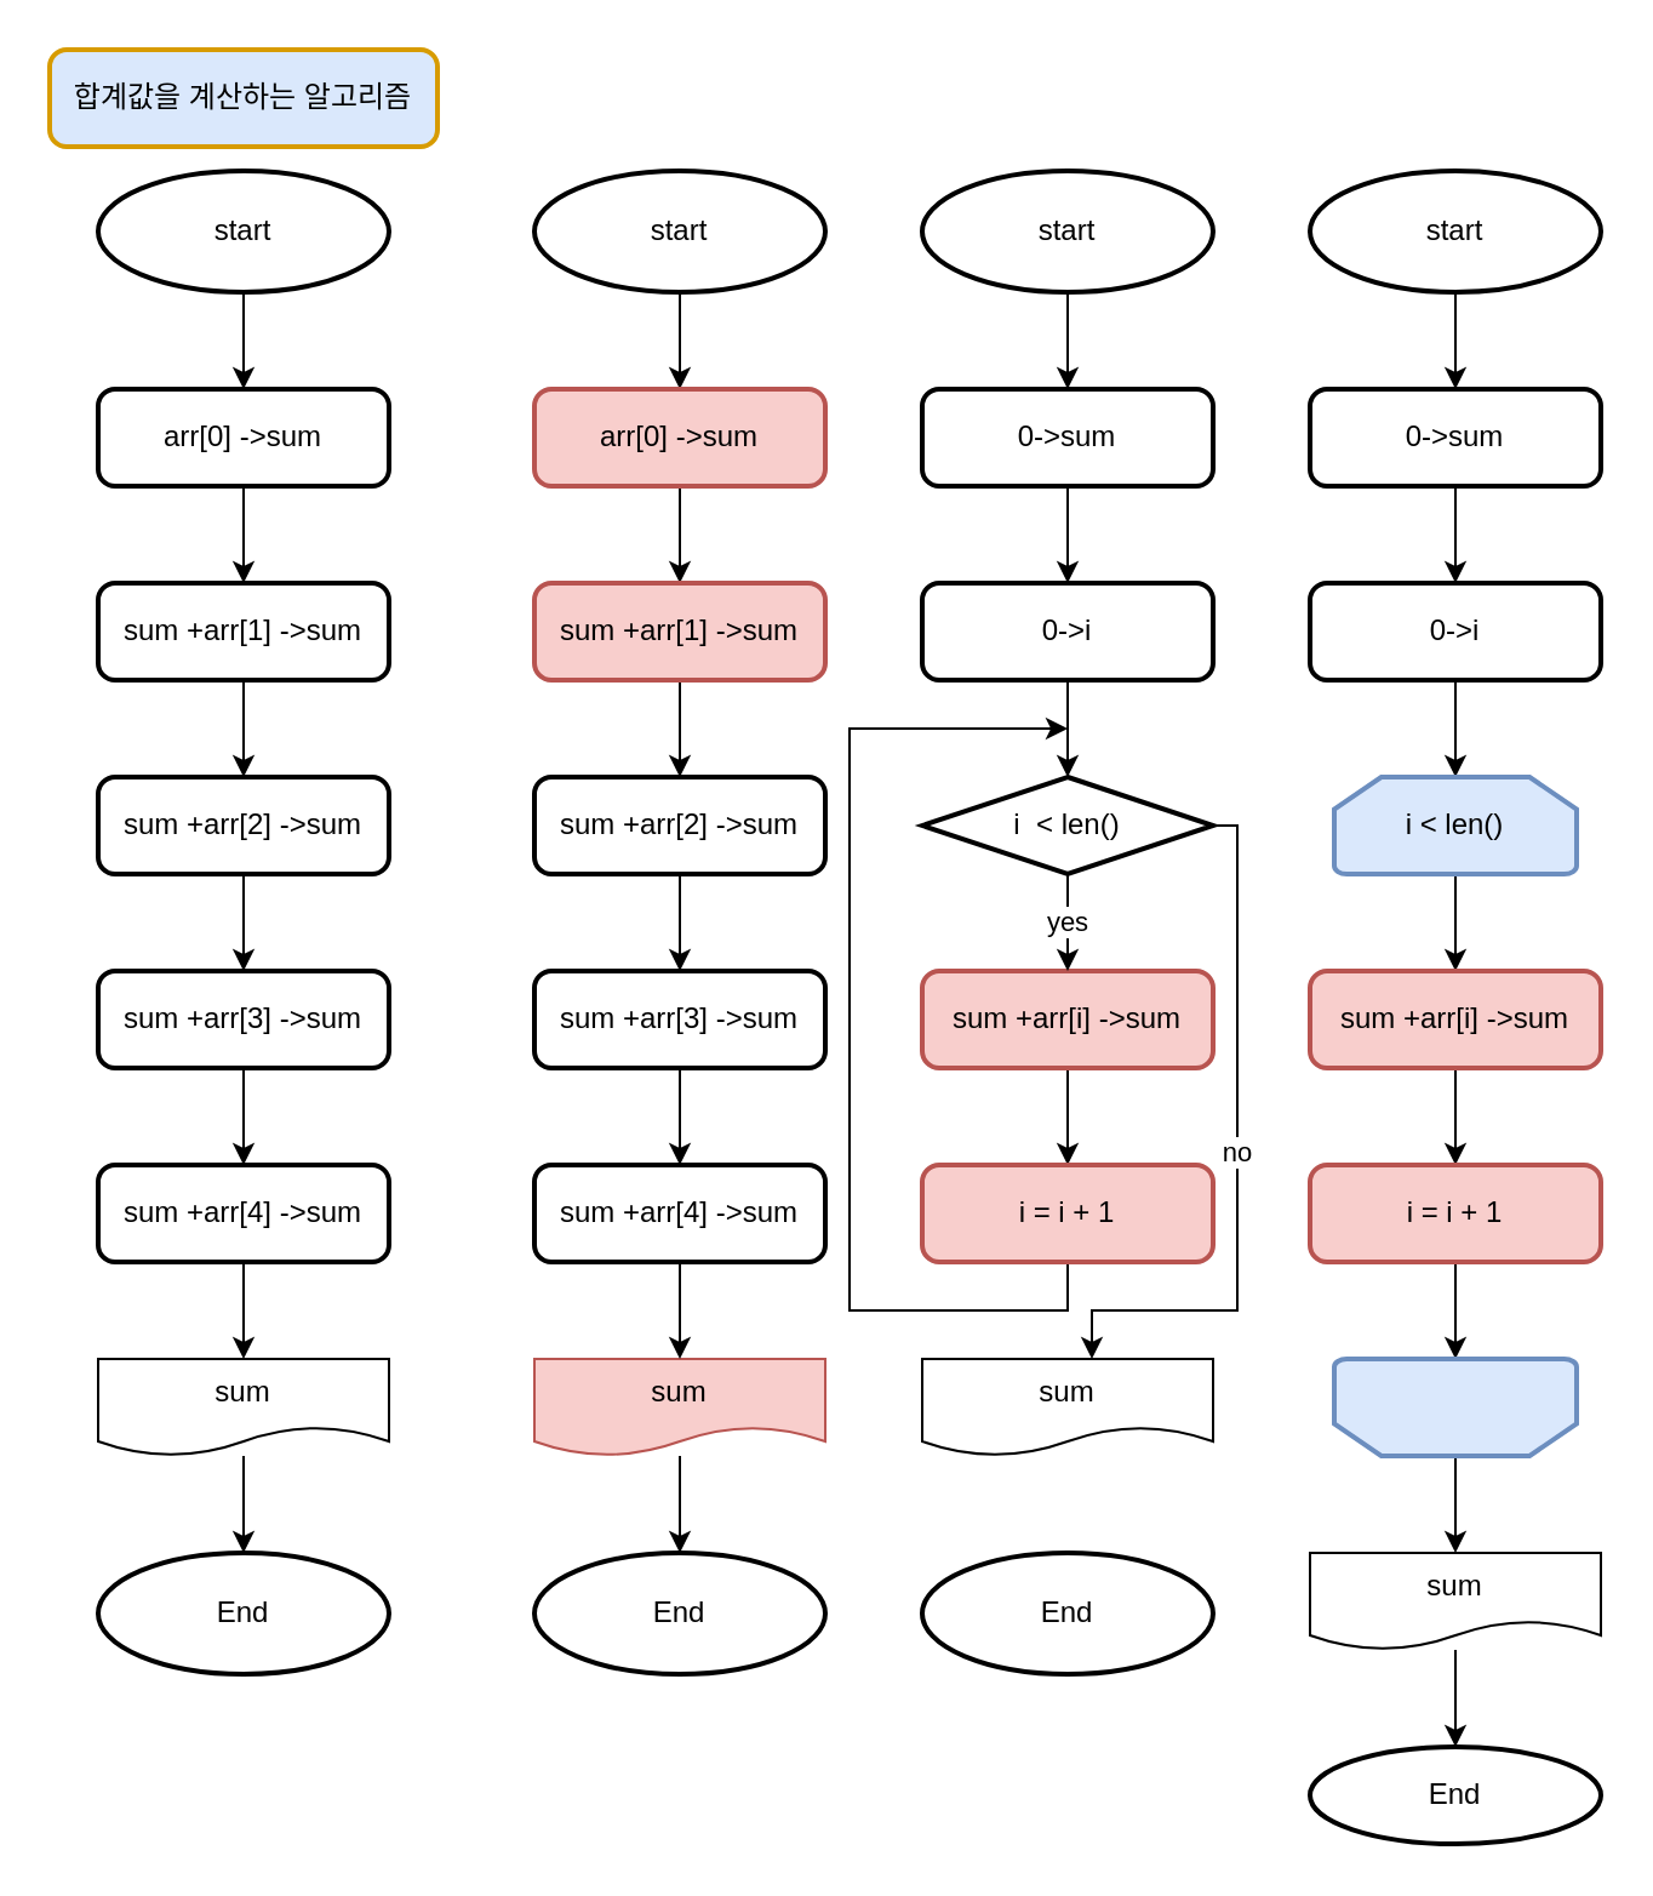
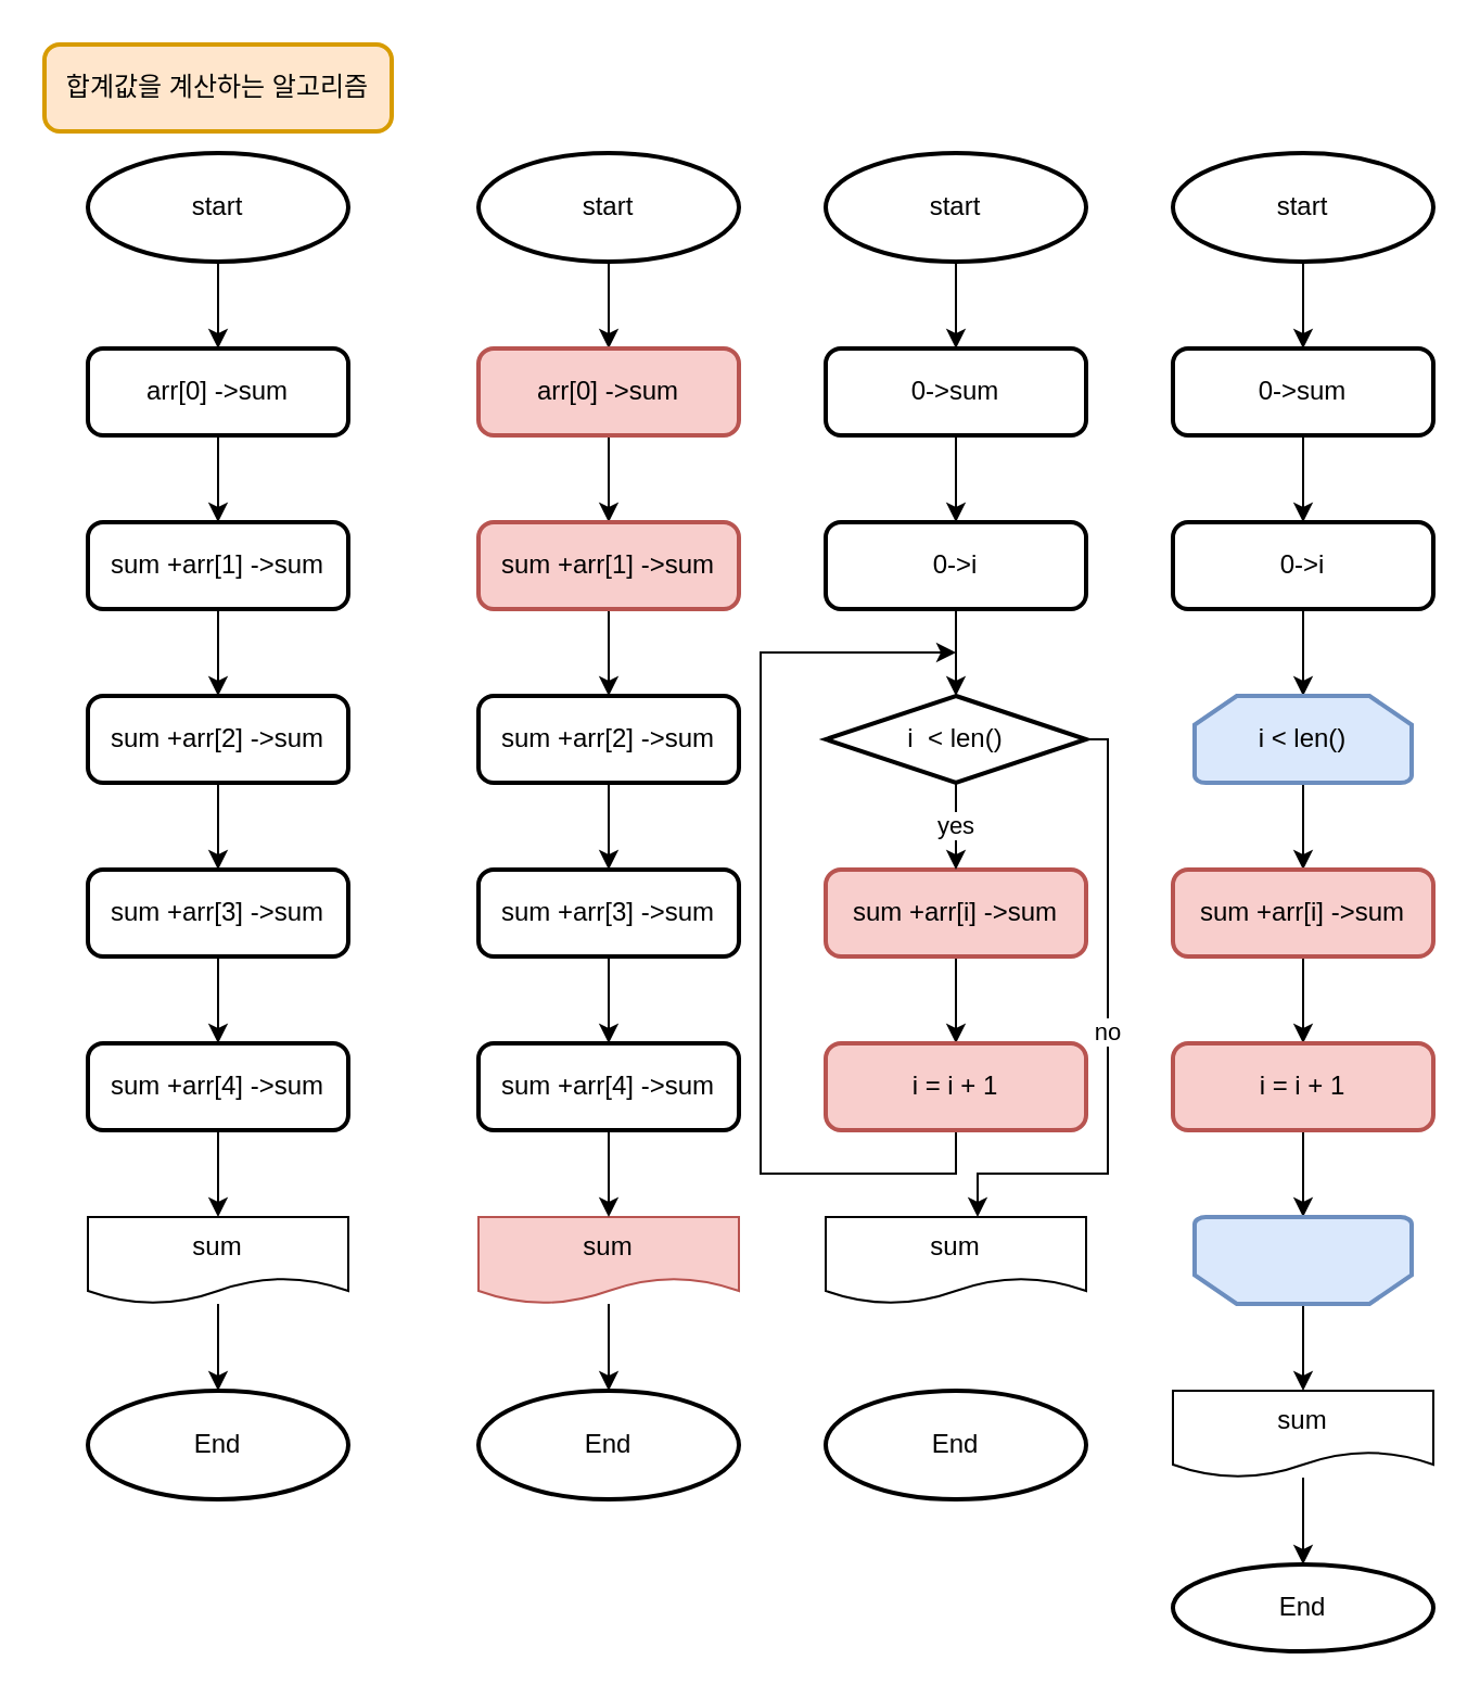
  <mxCell id="0" />
  <mxCell id="1" parent="0" />
  <mxCell id="2" value="" style="edgeStyle=orthogonalEdgeStyle;rounded=0;orthogonalLoop=1;jettySize=auto;html=1;" parent="1" source="3" target="5" edge="1"><mxGeometry relative="1" as="geometry" /></mxCell>
  <mxCell id="3" value="start" style="strokeWidth=2;html=1;shape=mxgraph.flowchart.start_2;whiteSpace=wrap;" parent="1" vertex="1"><mxGeometry x="40" y="70" width="120" height="50" as="geometry" /></mxCell>
  <mxCell id="4" value="" style="edgeStyle=orthogonalEdgeStyle;rounded=0;orthogonalLoop=1;jettySize=auto;html=1;" parent="1" source="5" edge="1"><mxGeometry relative="1" as="geometry"><mxPoint x="100" y="240" as="targetPoint" /></mxGeometry></mxCell>
  <mxCell id="5" value="arr[0] -&amp;gt;sum" style="rounded=1;whiteSpace=wrap;html=1;absoluteArcSize=1;arcSize=14;strokeWidth=2;" parent="1" vertex="1"><mxGeometry x="40" y="160" width="120" height="40" as="geometry" /></mxCell>
  <mxCell id="6" value="" style="edgeStyle=orthogonalEdgeStyle;rounded=0;orthogonalLoop=1;jettySize=auto;html=1;" parent="1" source="7" target="8" edge="1"><mxGeometry relative="1" as="geometry" /></mxCell>
  <mxCell id="7" value="sum" style="shape=document;whiteSpace=wrap;html=1;boundedLbl=1;" parent="1" vertex="1"><mxGeometry x="40" y="560" width="120" height="40" as="geometry" /></mxCell>
  <mxCell id="8" value="End" style="strokeWidth=2;html=1;shape=mxgraph.flowchart.start_2;whiteSpace=wrap;" parent="1" vertex="1"><mxGeometry x="40" y="640" width="120" height="50" as="geometry" /></mxCell>
- <mxCell id="9" value="합계값을 계산하는 알고리즘" style="rounded=1;whiteSpace=wrap;html=1;absoluteArcSize=1;arcSize=14;strokeWidth=2;fillColor=#dae8fc;strokeColor=#d79b00;" parent="1" vertex="1"><mxGeometry x="20" y="20" width="160" height="40" as="geometry" /></mxCell>
+ <mxCell id="9" value="합계값을 계산하는 알고리즘" style="rounded=1;whiteSpace=wrap;html=1;absoluteArcSize=1;arcSize=14;strokeWidth=2;fillColor=#ffe6cc;strokeColor=#d79b00;" parent="1" vertex="1"><mxGeometry x="20" y="20" width="160" height="40" as="geometry" /></mxCell>
  <mxCell id="10" value="" style="edgeStyle=orthogonalEdgeStyle;rounded=0;orthogonalLoop=1;jettySize=auto;html=1;" parent="1" source="11" target="13" edge="1"><mxGeometry relative="1" as="geometry" /></mxCell>
  <mxCell id="11" value="sum +arr[1] -&amp;gt;sum" style="rounded=1;whiteSpace=wrap;html=1;absoluteArcSize=1;arcSize=14;strokeWidth=2;" parent="1" vertex="1"><mxGeometry x="40" y="240" width="120" height="40" as="geometry" /></mxCell>
  <mxCell id="12" value="" style="edgeStyle=orthogonalEdgeStyle;rounded=0;orthogonalLoop=1;jettySize=auto;html=1;" parent="1" source="13" target="15" edge="1"><mxGeometry relative="1" as="geometry" /></mxCell>
  <mxCell id="13" value="sum +arr[2] -&amp;gt;sum" style="rounded=1;whiteSpace=wrap;html=1;absoluteArcSize=1;arcSize=14;strokeWidth=2;" parent="1" vertex="1"><mxGeometry x="40" y="320" width="120" height="40" as="geometry" /></mxCell>
  <mxCell id="14" value="" style="edgeStyle=orthogonalEdgeStyle;rounded=0;orthogonalLoop=1;jettySize=auto;html=1;" parent="1" source="15" target="17" edge="1"><mxGeometry relative="1" as="geometry" /></mxCell>
  <mxCell id="15" value="sum +arr[3] -&amp;gt;sum" style="rounded=1;whiteSpace=wrap;html=1;absoluteArcSize=1;arcSize=14;strokeWidth=2;" parent="1" vertex="1"><mxGeometry x="40" y="400" width="120" height="40" as="geometry" /></mxCell>
  <mxCell id="16" value="" style="edgeStyle=orthogonalEdgeStyle;rounded=0;orthogonalLoop=1;jettySize=auto;html=1;" parent="1" source="17" target="7" edge="1"><mxGeometry relative="1" as="geometry" /></mxCell>
  <mxCell id="17" value="sum +arr[4] -&amp;gt;sum" style="rounded=1;whiteSpace=wrap;html=1;absoluteArcSize=1;arcSize=14;strokeWidth=2;" parent="1" vertex="1"><mxGeometry x="40" y="480" width="120" height="40" as="geometry" /></mxCell>
  <mxCell id="18" value="" style="edgeStyle=orthogonalEdgeStyle;rounded=0;orthogonalLoop=1;jettySize=auto;html=1;" parent="1" source="19" target="21" edge="1"><mxGeometry relative="1" as="geometry" /></mxCell>
  <mxCell id="19" value="start" style="strokeWidth=2;html=1;shape=mxgraph.flowchart.start_2;whiteSpace=wrap;" parent="1" vertex="1"><mxGeometry x="220" y="70" width="120" height="50" as="geometry" /></mxCell>
  <mxCell id="20" value="" style="edgeStyle=orthogonalEdgeStyle;rounded=0;orthogonalLoop=1;jettySize=auto;html=1;" parent="1" source="21" edge="1"><mxGeometry relative="1" as="geometry"><mxPoint x="280" y="240" as="targetPoint" /></mxGeometry></mxCell>
  <mxCell id="21" value="arr[0] -&amp;gt;sum" style="rounded=1;whiteSpace=wrap;html=1;absoluteArcSize=1;arcSize=14;strokeWidth=2;fillColor=#f8cecc;strokeColor=#b85450;" parent="1" vertex="1"><mxGeometry x="220" y="160" width="120" height="40" as="geometry" /></mxCell>
  <mxCell id="22" value="" style="edgeStyle=orthogonalEdgeStyle;rounded=0;orthogonalLoop=1;jettySize=auto;html=1;" parent="1" source="23" edge="1"><mxGeometry relative="1" as="geometry"><mxPoint x="280" y="640" as="targetPoint" /></mxGeometry></mxCell>
  <mxCell id="23" value="sum" style="shape=document;whiteSpace=wrap;html=1;boundedLbl=1;fillColor=#f8cecc;strokeColor=#b85450;" parent="1" vertex="1"><mxGeometry x="220" y="560" width="120" height="40" as="geometry" /></mxCell>
  <mxCell id="24" value="" style="edgeStyle=orthogonalEdgeStyle;rounded=0;orthogonalLoop=1;jettySize=auto;html=1;" parent="1" source="25" target="27" edge="1"><mxGeometry relative="1" as="geometry" /></mxCell>
  <mxCell id="25" value="sum +arr[1] -&amp;gt;sum" style="rounded=1;whiteSpace=wrap;html=1;absoluteArcSize=1;arcSize=14;strokeWidth=2;fillColor=#f8cecc;strokeColor=#b85450;" parent="1" vertex="1"><mxGeometry x="220" y="240" width="120" height="40" as="geometry" /></mxCell>
  <mxCell id="26" value="" style="edgeStyle=orthogonalEdgeStyle;rounded=0;orthogonalLoop=1;jettySize=auto;html=1;" parent="1" source="27" target="29" edge="1"><mxGeometry relative="1" as="geometry" /></mxCell>
  <mxCell id="27" value="sum +arr[2] -&amp;gt;sum" style="rounded=1;whiteSpace=wrap;html=1;absoluteArcSize=1;arcSize=14;strokeWidth=2;" parent="1" vertex="1"><mxGeometry x="220" y="320" width="120" height="40" as="geometry" /></mxCell>
  <mxCell id="28" value="" style="edgeStyle=orthogonalEdgeStyle;rounded=0;orthogonalLoop=1;jettySize=auto;html=1;" parent="1" source="29" target="31" edge="1"><mxGeometry relative="1" as="geometry" /></mxCell>
  <mxCell id="29" value="sum +arr[3] -&amp;gt;sum" style="rounded=1;whiteSpace=wrap;html=1;absoluteArcSize=1;arcSize=14;strokeWidth=2;" parent="1" vertex="1"><mxGeometry x="220" y="400" width="120" height="40" as="geometry" /></mxCell>
  <mxCell id="30" value="" style="edgeStyle=orthogonalEdgeStyle;rounded=0;orthogonalLoop=1;jettySize=auto;html=1;" parent="1" source="31" target="23" edge="1"><mxGeometry relative="1" as="geometry" /></mxCell>
  <mxCell id="31" value="sum +arr[4] -&amp;gt;sum" style="rounded=1;whiteSpace=wrap;html=1;absoluteArcSize=1;arcSize=14;strokeWidth=2;" parent="1" vertex="1"><mxGeometry x="220" y="480" width="120" height="40" as="geometry" /></mxCell>
  <mxCell id="32" value="End" style="strokeWidth=2;html=1;shape=mxgraph.flowchart.start_2;whiteSpace=wrap;" parent="1" vertex="1"><mxGeometry x="220" y="640" width="120" height="50" as="geometry" /></mxCell>
  <mxCell id="33" value="" style="edgeStyle=orthogonalEdgeStyle;rounded=0;orthogonalLoop=1;jettySize=auto;html=1;" parent="1" source="34" target="36" edge="1"><mxGeometry relative="1" as="geometry" /></mxCell>
  <mxCell id="34" value="start" style="strokeWidth=2;html=1;shape=mxgraph.flowchart.start_2;whiteSpace=wrap;" parent="1" vertex="1"><mxGeometry x="380" y="70" width="120" height="50" as="geometry" /></mxCell>
  <mxCell id="35" value="" style="edgeStyle=orthogonalEdgeStyle;rounded=0;orthogonalLoop=1;jettySize=auto;html=1;" edge="1" parent="1" source="36" target="38"><mxGeometry relative="1" as="geometry" /></mxCell>
  <mxCell id="36" value="0-&amp;gt;sum" style="rounded=1;whiteSpace=wrap;html=1;absoluteArcSize=1;arcSize=14;strokeWidth=2;" parent="1" vertex="1"><mxGeometry x="380" y="160" width="120" height="40" as="geometry" /></mxCell>
  <mxCell id="37" value="" style="edgeStyle=orthogonalEdgeStyle;rounded=0;orthogonalLoop=1;jettySize=auto;html=1;" parent="1" source="38" target="45" edge="1"><mxGeometry relative="1" as="geometry" /></mxCell>
  <mxCell id="38" value="0-&amp;gt;i" style="rounded=1;whiteSpace=wrap;html=1;absoluteArcSize=1;arcSize=14;strokeWidth=2;" parent="1" vertex="1"><mxGeometry x="380" y="240" width="120" height="40" as="geometry" /></mxCell>
  <mxCell id="39" value="" style="edgeStyle=orthogonalEdgeStyle;rounded=0;orthogonalLoop=1;jettySize=auto;html=1;" parent="1" source="40" target="42" edge="1"><mxGeometry relative="1" as="geometry" /></mxCell>
  <mxCell id="40" value="sum +arr[i] -&amp;gt;sum" style="rounded=1;whiteSpace=wrap;html=1;absoluteArcSize=1;arcSize=14;strokeWidth=2;fillColor=#f8cecc;strokeColor=#b85450;" parent="1" vertex="1"><mxGeometry x="380" y="400" width="120" height="40" as="geometry" /></mxCell>
  <mxCell id="41" style="edgeStyle=orthogonalEdgeStyle;rounded=0;orthogonalLoop=1;jettySize=auto;html=1;" parent="1" source="42" edge="1"><mxGeometry relative="1" as="geometry"><mxPoint x="440" y="300" as="targetPoint" /><Array as="points"><mxPoint x="440" y="540" /><mxPoint x="350" y="540" /></Array></mxGeometry></mxCell>
  <mxCell id="42" value="i = i + 1" style="rounded=1;whiteSpace=wrap;html=1;absoluteArcSize=1;arcSize=14;strokeWidth=2;fillColor=#f8cecc;strokeColor=#b85450;" parent="1" vertex="1"><mxGeometry x="380" y="480" width="120" height="40" as="geometry" /></mxCell>
  <mxCell id="43" value="yes" style="edgeStyle=orthogonalEdgeStyle;rounded=0;orthogonalLoop=1;jettySize=auto;html=1;" parent="1" source="45" target="40" edge="1"><mxGeometry relative="1" as="geometry" /></mxCell>
  <mxCell id="44" value="no" style="edgeStyle=orthogonalEdgeStyle;rounded=0;orthogonalLoop=1;jettySize=auto;html=1;" parent="1" source="45" edge="1"><mxGeometry relative="1" as="geometry"><mxPoint x="450" y="560" as="targetPoint" /><Array as="points"><mxPoint x="510" y="340" /><mxPoint x="510" y="540" /><mxPoint x="450" y="540" /></Array></mxGeometry></mxCell>
  <mxCell id="45" value="i&amp;nbsp; &amp;lt; len()" style="strokeWidth=2;html=1;shape=mxgraph.flowchart.decision;whiteSpace=wrap;" parent="1" vertex="1"><mxGeometry x="380" y="320" width="120" height="40" as="geometry" /></mxCell>
  <mxCell id="46" value="sum" style="shape=document;whiteSpace=wrap;html=1;boundedLbl=1;" parent="1" vertex="1"><mxGeometry x="380" y="560" width="120" height="40" as="geometry" /></mxCell>
  <mxCell id="47" value="End" style="strokeWidth=2;html=1;shape=mxgraph.flowchart.start_2;whiteSpace=wrap;" parent="1" vertex="1"><mxGeometry x="380" y="640" width="120" height="50" as="geometry" /></mxCell>
  <mxCell id="48" value="" style="edgeStyle=orthogonalEdgeStyle;rounded=0;orthogonalLoop=1;jettySize=auto;html=1;" edge="1" parent="1" source="49" target="51"><mxGeometry relative="1" as="geometry" /></mxCell>
  <mxCell id="49" value="start" style="strokeWidth=2;html=1;shape=mxgraph.flowchart.start_2;whiteSpace=wrap;" vertex="1" parent="1"><mxGeometry x="540" y="70" width="120" height="50" as="geometry" /></mxCell>
  <mxCell id="50" value="" style="edgeStyle=orthogonalEdgeStyle;rounded=0;orthogonalLoop=1;jettySize=auto;html=1;" edge="1" parent="1" source="51" target="53"><mxGeometry relative="1" as="geometry" /></mxCell>
  <mxCell id="51" value="0-&amp;gt;sum" style="rounded=1;whiteSpace=wrap;html=1;absoluteArcSize=1;arcSize=14;strokeWidth=2;" vertex="1" parent="1"><mxGeometry x="540" y="160" width="120" height="40" as="geometry" /></mxCell>
  <mxCell id="52" value="" style="edgeStyle=orthogonalEdgeStyle;rounded=0;orthogonalLoop=1;jettySize=auto;html=1;" edge="1" parent="1" source="53" target="55"><mxGeometry relative="1" as="geometry" /></mxCell>
  <mxCell id="53" value="0-&amp;gt;i" style="rounded=1;whiteSpace=wrap;html=1;absoluteArcSize=1;arcSize=14;strokeWidth=2;" vertex="1" parent="1"><mxGeometry x="540" y="240" width="120" height="40" as="geometry" /></mxCell>
  <mxCell id="54" value="" style="edgeStyle=orthogonalEdgeStyle;rounded=0;orthogonalLoop=1;jettySize=auto;html=1;" edge="1" parent="1" source="55" target="57"><mxGeometry relative="1" as="geometry" /></mxCell>
  <mxCell id="55" value="i &amp;lt; len()" style="strokeWidth=2;html=1;shape=mxgraph.flowchart.loop_limit;whiteSpace=wrap;fillColor=#dae8fc;strokeColor=#6c8ebf;" vertex="1" parent="1"><mxGeometry x="550" y="320" width="100" height="40" as="geometry" /></mxCell>
  <mxCell id="56" value="" style="edgeStyle=orthogonalEdgeStyle;rounded=0;orthogonalLoop=1;jettySize=auto;html=1;" edge="1" parent="1" source="57" target="59"><mxGeometry relative="1" as="geometry" /></mxCell>
  <mxCell id="57" value="sum +arr[i] -&amp;gt;sum" style="rounded=1;whiteSpace=wrap;html=1;absoluteArcSize=1;arcSize=14;strokeWidth=2;fillColor=#f8cecc;strokeColor=#b85450;" vertex="1" parent="1"><mxGeometry x="540" y="400" width="120" height="40" as="geometry" /></mxCell>
  <mxCell id="58" value="" style="edgeStyle=orthogonalEdgeStyle;rounded=0;orthogonalLoop=1;jettySize=auto;html=1;" edge="1" parent="1" source="59" target="61"><mxGeometry relative="1" as="geometry" /></mxCell>
  <mxCell id="59" value="i = i + 1" style="rounded=1;whiteSpace=wrap;html=1;absoluteArcSize=1;arcSize=14;strokeWidth=2;fillColor=#f8cecc;strokeColor=#b85450;" vertex="1" parent="1"><mxGeometry x="540" y="480" width="120" height="40" as="geometry" /></mxCell>
  <mxCell id="60" value="" style="edgeStyle=orthogonalEdgeStyle;rounded=0;orthogonalLoop=1;jettySize=auto;html=1;" edge="1" parent="1" source="61" target="63"><mxGeometry relative="1" as="geometry" /></mxCell>
  <mxCell id="61" value="" style="strokeWidth=2;html=1;shape=mxgraph.flowchart.loop_limit;whiteSpace=wrap;fillColor=#dae8fc;strokeColor=#6c8ebf;rotation=-180;" vertex="1" parent="1"><mxGeometry x="550" y="560" width="100" height="40" as="geometry" /></mxCell>
  <mxCell id="62" value="" style="edgeStyle=orthogonalEdgeStyle;rounded=0;orthogonalLoop=1;jettySize=auto;html=1;" edge="1" parent="1" source="63" target="64"><mxGeometry relative="1" as="geometry" /></mxCell>
  <mxCell id="63" value="sum" style="shape=document;whiteSpace=wrap;html=1;boundedLbl=1;" vertex="1" parent="1"><mxGeometry x="540" y="640" width="120" height="40" as="geometry" /></mxCell>
  <mxCell id="64" value="End" style="strokeWidth=2;html=1;shape=mxgraph.flowchart.start_2;whiteSpace=wrap;" vertex="1" parent="1"><mxGeometry x="540" y="720" width="120" height="40" as="geometry" /></mxCell>
